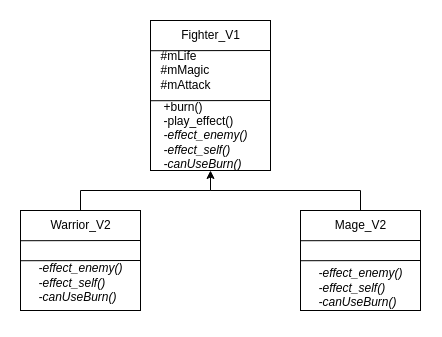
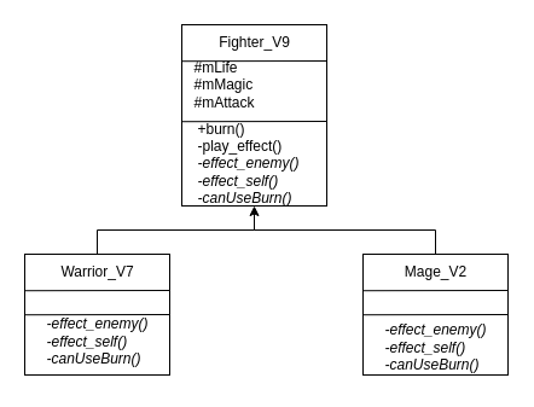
  <mxCell id="0" />
  <mxCell id="1" parent="0" />
  <mxCell id="2" value="" style="group" vertex="1" connectable="0" parent="1"><mxGeometry x="20" y="20" width="400" height="295" as="geometry" /></mxCell>
  <mxCell id="3" value="" style="group" vertex="1" connectable="0" parent="2"><mxGeometry y="190" width="120" height="100" as="geometry" /></mxCell>
  <mxCell id="4" value="" style="whiteSpace=wrap;html=1;" vertex="1" parent="3"><mxGeometry width="120" height="100" as="geometry" /></mxCell>
- <mxCell id="5" value="Warrior_V2" style="text;html=1;align=center;verticalAlign=middle;resizable=0;points=[];autosize=1;strokeColor=none;fillColor=none;" vertex="1" parent="3"><mxGeometry x="20" width="80" height="30" as="geometry" /></mxCell>
+ <mxCell id="5" value="Warrior_V7" style="text;html=1;align=center;verticalAlign=middle;resizable=0;points=[];autosize=1;strokeColor=none;fillColor=none;" vertex="1" parent="3"><mxGeometry x="20" width="80" height="30" as="geometry" /></mxCell>
  <mxCell id="6" value="" style="edgeStyle=none;orthogonalLoop=1;jettySize=auto;html=1;endArrow=none;endFill=0;entryX=0.999;entryY=0.133;entryDx=0;entryDy=0;entryPerimeter=0;" edge="1" parent="3"><mxGeometry width="100" relative="1" as="geometry"><mxPoint x="0.12" y="50.23" as="sourcePoint" /><mxPoint x="120.0" y="50" as="targetPoint" /><Array as="points" /></mxGeometry></mxCell>
  <mxCell id="7" value="&lt;div style=&quot;text-align: left;&quot;&gt;&lt;br&gt;&lt;/div&gt;&lt;font style=&quot;&quot;&gt;&lt;font style=&quot;font-size: 12px;&quot;&gt;&lt;i&gt;&lt;div style=&quot;text-align: left;&quot;&gt;-effect_enemy()&lt;/div&gt;&lt;div style=&quot;text-align: left;&quot;&gt;-effect_self()&lt;/div&gt;&lt;div style=&quot;text-align: left;&quot;&gt;-canUseBurn()&lt;/div&gt;&lt;/i&gt;&lt;/font&gt;&lt;/font&gt;" style="text;html=1;align=center;verticalAlign=middle;resizable=0;points=[];autosize=1;strokeColor=none;fillColor=none;" vertex="1" parent="3"><mxGeometry x="5" y="30" width="110" height="70" as="geometry" /></mxCell>
  <mxCell id="8" value="" style="edgeStyle=none;orthogonalLoop=1;jettySize=auto;html=1;endArrow=none;endFill=0;entryX=0.999;entryY=0.133;entryDx=0;entryDy=0;entryPerimeter=0;" edge="1" parent="3"><mxGeometry width="100" relative="1" as="geometry"><mxPoint x="5.684e-14" y="30.23" as="sourcePoint" /><mxPoint x="119.88" y="30" as="targetPoint" /><Array as="points" /></mxGeometry></mxCell>
  <mxCell id="9" style="edgeStyle=orthogonalEdgeStyle;elbow=vertical;html=1;fontSize=12;endArrow=none;endFill=0;rounded=0;" edge="1" parent="2" source="5" target="15"><mxGeometry relative="1" as="geometry"><Array as="points"><mxPoint x="60" y="170" /><mxPoint x="190" y="170" /></Array></mxGeometry></mxCell>
  <mxCell id="10" value="" style="group" vertex="1" connectable="0" parent="2"><mxGeometry x="130" width="120" height="160" as="geometry" /></mxCell>
  <mxCell id="11" value="" style="whiteSpace=wrap;html=1;" vertex="1" parent="10"><mxGeometry width="120" height="150" as="geometry" /></mxCell>
- <mxCell id="12" value="Fighter_V1" style="text;html=1;align=center;verticalAlign=middle;resizable=0;points=[];autosize=1;strokeColor=none;fillColor=none;" vertex="1" parent="10"><mxGeometry x="20" width="80" height="30" as="geometry" /></mxCell>
+ <mxCell id="12" value="Fighter_V9" style="text;html=1;align=center;verticalAlign=middle;resizable=0;points=[];autosize=1;strokeColor=none;fillColor=none;" vertex="1" parent="10"><mxGeometry x="20" width="80" height="30" as="geometry" /></mxCell>
  <mxCell id="13" value="" style="edgeStyle=none;orthogonalLoop=1;jettySize=auto;html=1;endArrow=none;endFill=0;entryX=0.999;entryY=0.133;entryDx=0;entryDy=0;entryPerimeter=0;" edge="1" parent="10"><mxGeometry width="100" relative="1" as="geometry"><mxPoint x="0.12" y="80.23" as="sourcePoint" /><mxPoint x="120.0" y="80" as="targetPoint" /><Array as="points" /></mxGeometry></mxCell>
  <mxCell id="14" value="&lt;div style=&quot;text-align: left;&quot;&gt;&lt;span style=&quot;background-color: initial;&quot;&gt;#mLife&lt;/span&gt;&lt;/div&gt;&lt;font style=&quot;&quot;&gt;&lt;div style=&quot;text-align: left;&quot;&gt;&lt;span style=&quot;background-color: initial;&quot;&gt;#mMagic&lt;/span&gt;&lt;/div&gt;&lt;font style=&quot;font-size: 12px;&quot;&gt;&lt;div style=&quot;text-align: left;&quot;&gt;&lt;span style=&quot;background-color: initial;&quot;&gt;#mAttack&lt;/span&gt;&lt;/div&gt;&lt;/font&gt;&lt;/font&gt;" style="text;html=1;align=center;verticalAlign=middle;resizable=0;points=[];autosize=1;strokeColor=none;fillColor=none;" vertex="1" parent="10"><mxGeometry y="20" width="70" height="60" as="geometry" /></mxCell>
  <mxCell id="15" value="&lt;div style=&quot;text-align: left;&quot;&gt;&lt;span style=&quot;background-color: initial;&quot;&gt;+burn()&lt;/span&gt;&lt;/div&gt;&lt;font style=&quot;&quot;&gt;&lt;div style=&quot;text-align: left;&quot;&gt;&lt;span style=&quot;background-color: initial;&quot;&gt;-play_effect()&lt;/span&gt;&lt;/div&gt;&lt;font style=&quot;font-size: 12px;&quot;&gt;&lt;i&gt;&lt;div style=&quot;text-align: left;&quot;&gt;-effect_enemy()&lt;/div&gt;&lt;div style=&quot;text-align: left;&quot;&gt;-effect_self()&lt;/div&gt;&lt;div style=&quot;text-align: left;&quot;&gt;-canUseBurn()&lt;/div&gt;&lt;/i&gt;&lt;/font&gt;&lt;/font&gt;" style="text;html=1;align=center;verticalAlign=middle;resizable=0;points=[];autosize=1;strokeColor=none;fillColor=none;" vertex="1" parent="10"><mxGeometry y="70" width="110" height="90" as="geometry" /></mxCell>
  <mxCell id="16" value="" style="edgeStyle=none;orthogonalLoop=1;jettySize=auto;html=1;endArrow=none;endFill=0;entryX=0.999;entryY=0.133;entryDx=0;entryDy=0;entryPerimeter=0;" edge="1" parent="10"><mxGeometry width="100" relative="1" as="geometry"><mxPoint x="5.684e-14" y="30.23" as="sourcePoint" /><mxPoint x="119.88" y="30" as="targetPoint" /><Array as="points" /></mxGeometry></mxCell>
  <mxCell id="17" value="" style="group" vertex="1" connectable="0" parent="2"><mxGeometry x="280" y="190" width="120" height="105" as="geometry" /></mxCell>
  <mxCell id="18" value="" style="whiteSpace=wrap;html=1;" vertex="1" parent="17"><mxGeometry width="120" height="100" as="geometry" /></mxCell>
  <mxCell id="19" value="Mage_V2" style="text;html=1;align=center;verticalAlign=middle;resizable=0;points=[];autosize=1;strokeColor=none;fillColor=none;" vertex="1" parent="17"><mxGeometry x="25" width="70" height="30" as="geometry" /></mxCell>
  <mxCell id="20" value="" style="edgeStyle=none;orthogonalLoop=1;jettySize=auto;html=1;endArrow=none;endFill=0;entryX=0.999;entryY=0.133;entryDx=0;entryDy=0;entryPerimeter=0;" edge="1" parent="17"><mxGeometry width="100" relative="1" as="geometry"><mxPoint x="0.12" y="50.23" as="sourcePoint" /><mxPoint x="120.0" y="50" as="targetPoint" /><Array as="points" /></mxGeometry></mxCell>
  <mxCell id="21" value="&lt;div style=&quot;text-align: left;&quot;&gt;&lt;br&gt;&lt;/div&gt;&lt;font style=&quot;&quot;&gt;&lt;font style=&quot;font-size: 12px;&quot;&gt;&lt;i&gt;&lt;div style=&quot;text-align: left;&quot;&gt;-effect_enemy()&lt;/div&gt;&lt;div style=&quot;text-align: left;&quot;&gt;-effect_self()&lt;/div&gt;&lt;div style=&quot;text-align: left;&quot;&gt;-canUseBurn()&lt;/div&gt;&lt;/i&gt;&lt;/font&gt;&lt;/font&gt;" style="text;html=1;align=center;verticalAlign=middle;resizable=0;points=[];autosize=1;strokeColor=none;fillColor=none;" vertex="1" parent="17"><mxGeometry x="5" y="35" width="110" height="70" as="geometry" /></mxCell>
  <mxCell id="22" value="" style="edgeStyle=none;orthogonalLoop=1;jettySize=auto;html=1;endArrow=none;endFill=0;entryX=0.999;entryY=0.133;entryDx=0;entryDy=0;entryPerimeter=0;" edge="1" parent="17"><mxGeometry width="100" relative="1" as="geometry"><mxPoint x="5.684e-14" y="30.23" as="sourcePoint" /><mxPoint x="119.88" y="30" as="targetPoint" /><Array as="points" /></mxGeometry></mxCell>
  <mxCell id="23" style="edgeStyle=orthogonalEdgeStyle;elbow=vertical;html=1;fontSize=12;endArrow=classic;endFill=1;startArrow=none;startFill=0;rounded=0;" edge="1" parent="2" source="19"><mxGeometry relative="1" as="geometry"><mxPoint x="190.0" y="150" as="targetPoint" /><Array as="points"><mxPoint x="340" y="170" /><mxPoint x="190" y="170" /></Array></mxGeometry></mxCell>
